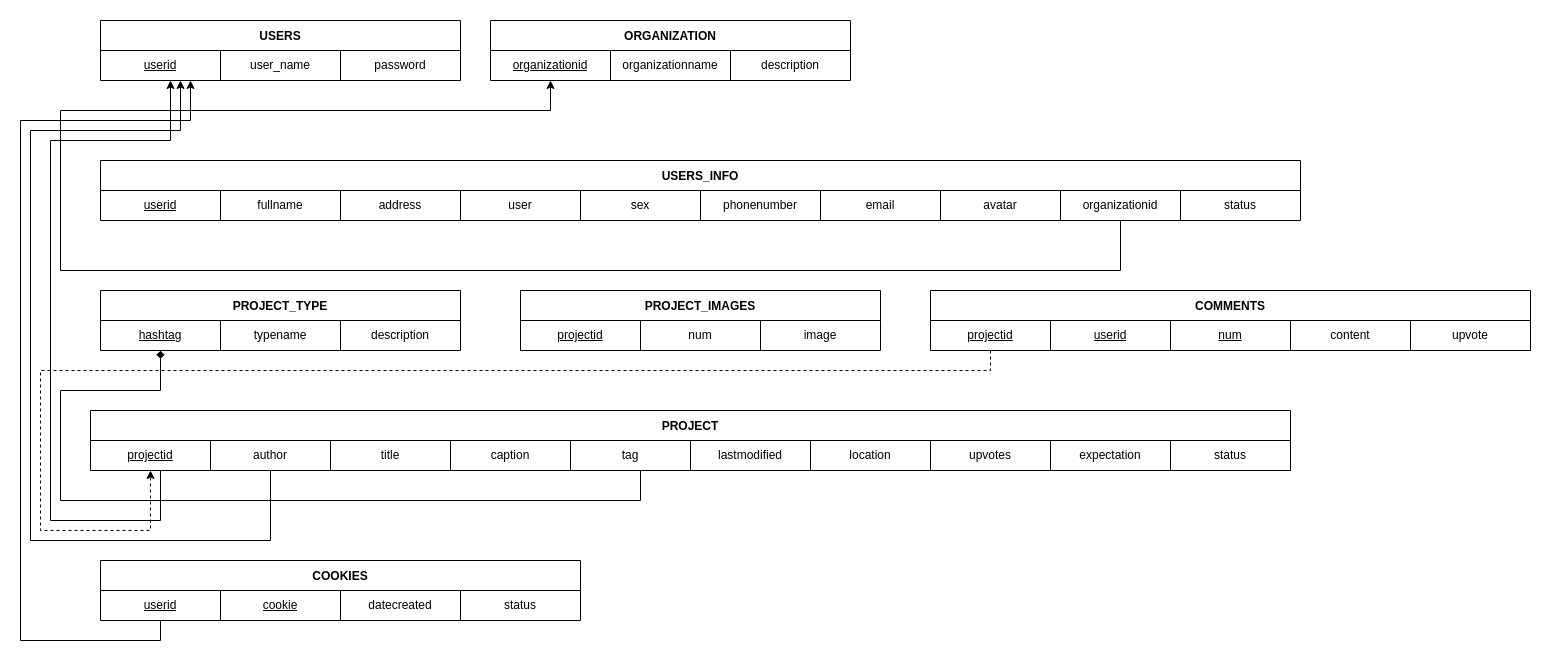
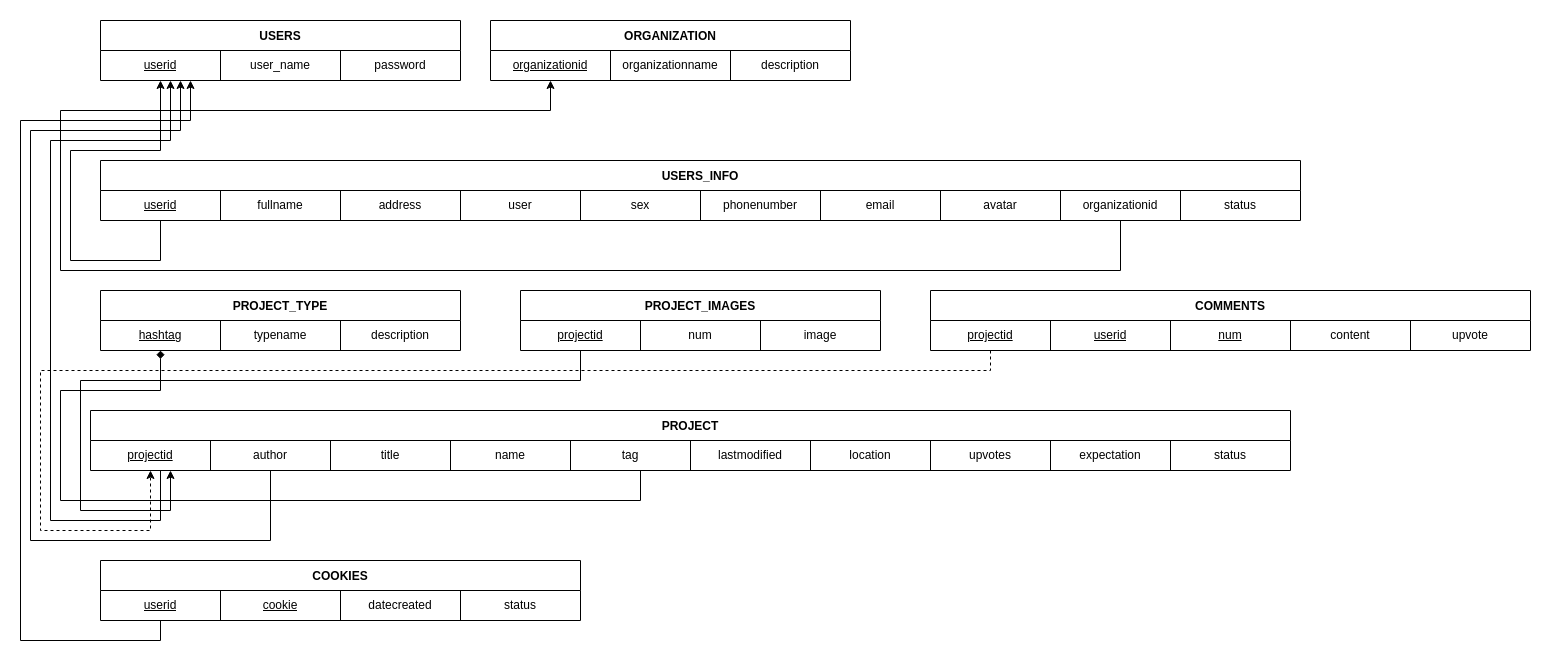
  <mxCell id="0" />
  <mxCell id="1" parent="0" />
  <mxCell id="2" value="USERS" style="shape=table;startSize=30;container=1;collapsible=0;childLayout=tableLayout;fontStyle=1;align=center;" vertex="1" parent="1"><mxGeometry x="100" y="20" width="360" height="60" as="geometry" /></mxCell>
  <mxCell id="3" value="" style="shape=tableRow;horizontal=0;startSize=0;swimlaneHead=0;swimlaneBody=0;top=0;left=0;bottom=0;right=0;collapsible=0;dropTarget=0;fillColor=none;points=[[0,0.5],[1,0.5]];portConstraint=eastwest;" vertex="1" parent="2"><mxGeometry y="30" width="360" height="30" as="geometry" /></mxCell>
  <mxCell id="4" value="&lt;u&gt;userid&lt;/u&gt;" style="shape=partialRectangle;html=1;whiteSpace=wrap;connectable=0;fillColor=none;top=0;left=0;bottom=0;right=0;overflow=hidden;" vertex="1" parent="3"><mxGeometry width="120" height="30" as="geometry"><mxRectangle width="120" height="30" as="alternateBounds" /></mxGeometry></mxCell>
  <mxCell id="5" value="user_name" style="shape=partialRectangle;html=1;whiteSpace=wrap;connectable=0;fillColor=none;top=0;left=0;bottom=0;right=0;overflow=hidden;" vertex="1" parent="3"><mxGeometry x="120" width="120" height="30" as="geometry"><mxRectangle width="120" height="30" as="alternateBounds" /></mxGeometry></mxCell>
  <mxCell id="6" value="password" style="shape=partialRectangle;html=1;whiteSpace=wrap;connectable=0;fillColor=none;top=0;left=0;bottom=0;right=0;overflow=hidden;" vertex="1" parent="3"><mxGeometry x="240" width="120" height="30" as="geometry"><mxRectangle width="120" height="30" as="alternateBounds" /></mxGeometry></mxCell>
+ <mxCell id="7" style="edgeStyle=orthogonalEdgeStyle;rounded=0;orthogonalLoop=1;jettySize=auto;html=1;" edge="1" parent="1" source="8" target="2"><mxGeometry relative="1" as="geometry"><Array as="points"><mxPoint x="160" y="260" /><mxPoint x="70" y="260" /><mxPoint x="70" y="150" /><mxPoint x="160" y="150" /></Array></mxGeometry></mxCell>
  <mxCell id="8" value="USERS_INFO" style="shape=table;startSize=30;container=1;collapsible=0;childLayout=tableLayout;fontStyle=1;align=center;" vertex="1" parent="1"><mxGeometry x="100" y="160" width="1200" height="60" as="geometry" /></mxCell>
  <mxCell id="9" value="" style="shape=tableRow;horizontal=0;startSize=0;swimlaneHead=0;swimlaneBody=0;top=0;left=0;bottom=0;right=0;collapsible=0;dropTarget=0;fillColor=none;points=[[0,0.5],[1,0.5]];portConstraint=eastwest;" vertex="1" parent="8"><mxGeometry y="30" width="1200" height="30" as="geometry" /></mxCell>
  <mxCell id="10" value="&lt;u&gt;userid&lt;/u&gt;" style="shape=partialRectangle;html=1;whiteSpace=wrap;connectable=0;fillColor=none;top=0;left=0;bottom=0;right=0;overflow=hidden;" vertex="1" parent="9"><mxGeometry width="120" height="30" as="geometry"><mxRectangle width="120" height="30" as="alternateBounds" /></mxGeometry></mxCell>
  <mxCell id="11" value="fullname" style="shape=partialRectangle;html=1;whiteSpace=wrap;connectable=0;fillColor=none;top=0;left=0;bottom=0;right=0;overflow=hidden;" vertex="1" parent="9"><mxGeometry x="120" width="120" height="30" as="geometry"><mxRectangle width="120" height="30" as="alternateBounds" /></mxGeometry></mxCell>
  <mxCell id="12" value="address" style="shape=partialRectangle;html=1;whiteSpace=wrap;connectable=0;fillColor=none;top=0;left=0;bottom=0;right=0;overflow=hidden;" vertex="1" parent="9"><mxGeometry x="240" width="120" height="30" as="geometry"><mxRectangle width="120" height="30" as="alternateBounds" /></mxGeometry></mxCell>
  <mxCell id="13" value="user" style="shape=partialRectangle;html=1;whiteSpace=wrap;connectable=0;fillColor=none;top=0;left=0;bottom=0;right=0;overflow=hidden;" vertex="1" parent="9"><mxGeometry x="360" width="120" height="30" as="geometry"><mxRectangle width="120" height="30" as="alternateBounds" /></mxGeometry></mxCell>
  <mxCell id="14" value="sex" style="shape=partialRectangle;html=1;whiteSpace=wrap;connectable=0;fillColor=none;top=0;left=0;bottom=0;right=0;overflow=hidden;" vertex="1" parent="9"><mxGeometry x="480" width="120" height="30" as="geometry"><mxRectangle width="120" height="30" as="alternateBounds" /></mxGeometry></mxCell>
  <mxCell id="15" value="phonenumber" style="shape=partialRectangle;html=1;whiteSpace=wrap;connectable=0;fillColor=none;top=0;left=0;bottom=0;right=0;overflow=hidden;" vertex="1" parent="9"><mxGeometry x="600" width="120" height="30" as="geometry"><mxRectangle width="120" height="30" as="alternateBounds" /></mxGeometry></mxCell>
  <mxCell id="16" value="email" style="shape=partialRectangle;html=1;whiteSpace=wrap;connectable=0;fillColor=none;top=0;left=0;bottom=0;right=0;overflow=hidden;" vertex="1" parent="9"><mxGeometry x="720" width="120" height="30" as="geometry"><mxRectangle width="120" height="30" as="alternateBounds" /></mxGeometry></mxCell>
  <mxCell id="17" value="avatar" style="shape=partialRectangle;html=1;whiteSpace=wrap;connectable=0;fillColor=none;top=0;left=0;bottom=0;right=0;overflow=hidden;" vertex="1" parent="9"><mxGeometry x="840" width="120" height="30" as="geometry"><mxRectangle width="120" height="30" as="alternateBounds" /></mxGeometry></mxCell>
  <mxCell id="18" value="organizationid" style="shape=partialRectangle;html=1;whiteSpace=wrap;connectable=0;fillColor=none;top=0;left=0;bottom=0;right=0;overflow=hidden;" vertex="1" parent="9"><mxGeometry x="960" width="120" height="30" as="geometry"><mxRectangle width="120" height="30" as="alternateBounds" /></mxGeometry></mxCell>
  <mxCell id="19" value="status" style="shape=partialRectangle;html=1;whiteSpace=wrap;connectable=0;fillColor=none;top=0;left=0;bottom=0;right=0;overflow=hidden;" vertex="1" parent="9"><mxGeometry x="1080" width="120" height="30" as="geometry"><mxRectangle width="120" height="30" as="alternateBounds" /></mxGeometry></mxCell>
  <mxCell id="20" value="ORGANIZATION" style="shape=table;startSize=30;container=1;collapsible=0;childLayout=tableLayout;fontStyle=1;align=center;" vertex="1" parent="1"><mxGeometry x="490" y="20" width="360" height="60" as="geometry" /></mxCell>
  <mxCell id="21" value="" style="shape=tableRow;horizontal=0;startSize=0;swimlaneHead=0;swimlaneBody=0;top=0;left=0;bottom=0;right=0;collapsible=0;dropTarget=0;fillColor=none;points=[[0,0.5],[1,0.5]];portConstraint=eastwest;" vertex="1" parent="20"><mxGeometry y="30" width="360" height="30" as="geometry" /></mxCell>
  <mxCell id="22" value="&lt;u&gt;organizationid&lt;/u&gt;" style="shape=partialRectangle;html=1;whiteSpace=wrap;connectable=0;fillColor=none;top=0;left=0;bottom=0;right=0;overflow=hidden;" vertex="1" parent="21"><mxGeometry width="120" height="30" as="geometry"><mxRectangle width="120" height="30" as="alternateBounds" /></mxGeometry></mxCell>
  <mxCell id="23" value="organizationname" style="shape=partialRectangle;html=1;whiteSpace=wrap;connectable=0;fillColor=none;top=0;left=0;bottom=0;right=0;overflow=hidden;" vertex="1" parent="21"><mxGeometry x="120" width="120" height="30" as="geometry"><mxRectangle width="120" height="30" as="alternateBounds" /></mxGeometry></mxCell>
  <mxCell id="24" value="description" style="shape=partialRectangle;html=1;whiteSpace=wrap;connectable=0;fillColor=none;top=0;left=0;bottom=0;right=0;overflow=hidden;" vertex="1" parent="21"><mxGeometry x="240" width="120" height="30" as="geometry"><mxRectangle width="120" height="30" as="alternateBounds" /></mxGeometry></mxCell>
  <mxCell id="25" style="edgeStyle=orthogonalEdgeStyle;rounded=0;orthogonalLoop=1;jettySize=auto;html=1;" edge="1" parent="1" source="8" target="20"><mxGeometry relative="1" as="geometry"><mxPoint x="170" y="230" as="sourcePoint" /><mxPoint x="170" y="90" as="targetPoint" /><Array as="points"><mxPoint x="1120" y="270" /><mxPoint x="60" y="270" /><mxPoint x="60" y="110" /><mxPoint x="550" y="110" /></Array></mxGeometry></mxCell>
  <mxCell id="26" value="PROJECT_TYPE" style="shape=table;startSize=30;container=1;collapsible=0;childLayout=tableLayout;fontStyle=1;align=center;" vertex="1" parent="1"><mxGeometry x="100" y="290" width="360" height="60" as="geometry" /></mxCell>
  <mxCell id="27" value="" style="shape=tableRow;horizontal=0;startSize=0;swimlaneHead=0;swimlaneBody=0;top=0;left=0;bottom=0;right=0;collapsible=0;dropTarget=0;fillColor=none;points=[[0,0.5],[1,0.5]];portConstraint=eastwest;" vertex="1" parent="26"><mxGeometry y="30" width="360" height="30" as="geometry" /></mxCell>
  <mxCell id="28" value="&lt;u&gt;hashtag&lt;/u&gt;" style="shape=partialRectangle;html=1;whiteSpace=wrap;connectable=0;fillColor=none;top=0;left=0;bottom=0;right=0;overflow=hidden;" vertex="1" parent="27"><mxGeometry width="120" height="30" as="geometry"><mxRectangle width="120" height="30" as="alternateBounds" /></mxGeometry></mxCell>
  <mxCell id="29" value="typename" style="shape=partialRectangle;html=1;whiteSpace=wrap;connectable=0;fillColor=none;top=0;left=0;bottom=0;right=0;overflow=hidden;" vertex="1" parent="27"><mxGeometry x="120" width="120" height="30" as="geometry"><mxRectangle width="120" height="30" as="alternateBounds" /></mxGeometry></mxCell>
  <mxCell id="30" value="description" style="shape=partialRectangle;html=1;whiteSpace=wrap;connectable=0;fillColor=none;top=0;left=0;bottom=0;right=0;overflow=hidden;" vertex="1" parent="27"><mxGeometry x="240" width="120" height="30" as="geometry"><mxRectangle width="120" height="30" as="alternateBounds" /></mxGeometry></mxCell>
  <mxCell id="31" style="edgeStyle=orthogonalEdgeStyle;rounded=0;orthogonalLoop=1;jettySize=auto;html=1;" edge="1" parent="1" source="32" target="2"><mxGeometry relative="1" as="geometry"><Array as="points"><mxPoint x="160" y="520" /><mxPoint x="50" y="520" /><mxPoint x="50" y="140" /><mxPoint x="170" y="140" /></Array></mxGeometry></mxCell>
  <mxCell id="32" value="PROJECT" style="shape=table;startSize=30;container=1;collapsible=0;childLayout=tableLayout;fontStyle=1;align=center;" vertex="1" parent="1"><mxGeometry x="90" y="410" width="1200" height="60" as="geometry" /></mxCell>
  <mxCell id="33" value="" style="shape=tableRow;horizontal=0;startSize=0;swimlaneHead=0;swimlaneBody=0;top=0;left=0;bottom=0;right=0;collapsible=0;dropTarget=0;fillColor=none;points=[[0,0.5],[1,0.5]];portConstraint=eastwest;" vertex="1" parent="32"><mxGeometry y="30" width="1200" height="30" as="geometry" /></mxCell>
  <mxCell id="34" value="&lt;u&gt;projectid&lt;/u&gt;" style="shape=partialRectangle;html=1;whiteSpace=wrap;connectable=0;fillColor=none;top=0;left=0;bottom=0;right=0;overflow=hidden;" vertex="1" parent="33"><mxGeometry width="120" height="30" as="geometry"><mxRectangle width="120" height="30" as="alternateBounds" /></mxGeometry></mxCell>
  <mxCell id="35" value="author" style="shape=partialRectangle;html=1;whiteSpace=wrap;connectable=0;fillColor=none;top=0;left=0;bottom=0;right=0;overflow=hidden;" vertex="1" parent="33"><mxGeometry x="120" width="120" height="30" as="geometry"><mxRectangle width="120" height="30" as="alternateBounds" /></mxGeometry></mxCell>
  <mxCell id="36" value="title" style="shape=partialRectangle;html=1;whiteSpace=wrap;connectable=0;fillColor=none;top=0;left=0;bottom=0;right=0;overflow=hidden;" vertex="1" parent="33"><mxGeometry x="240" width="120" height="30" as="geometry"><mxRectangle width="120" height="30" as="alternateBounds" /></mxGeometry></mxCell>
- <mxCell id="37" value="caption" style="shape=partialRectangle;html=1;whiteSpace=wrap;connectable=0;fillColor=none;top=0;left=0;bottom=0;right=0;overflow=hidden;" vertex="1" parent="33"><mxGeometry x="360" width="120" height="30" as="geometry"><mxRectangle width="120" height="30" as="alternateBounds" /></mxGeometry></mxCell>
+ <mxCell id="37" value="name" style="shape=partialRectangle;html=1;whiteSpace=wrap;connectable=0;fillColor=none;top=0;left=0;bottom=0;right=0;overflow=hidden;" vertex="1" parent="33"><mxGeometry x="360" width="120" height="30" as="geometry"><mxRectangle width="120" height="30" as="alternateBounds" /></mxGeometry></mxCell>
  <mxCell id="38" value="tag" style="shape=partialRectangle;html=1;whiteSpace=wrap;connectable=0;fillColor=none;top=0;left=0;bottom=0;right=0;overflow=hidden;" vertex="1" parent="33"><mxGeometry x="480" width="120" height="30" as="geometry"><mxRectangle width="120" height="30" as="alternateBounds" /></mxGeometry></mxCell>
  <mxCell id="39" value="lastmodified" style="shape=partialRectangle;html=1;whiteSpace=wrap;connectable=0;fillColor=none;top=0;left=0;bottom=0;right=0;overflow=hidden;" vertex="1" parent="33"><mxGeometry x="600" width="120" height="30" as="geometry"><mxRectangle width="120" height="30" as="alternateBounds" /></mxGeometry></mxCell>
  <mxCell id="40" value="location" style="shape=partialRectangle;html=1;whiteSpace=wrap;connectable=0;fillColor=none;top=0;left=0;bottom=0;right=0;overflow=hidden;" vertex="1" parent="33"><mxGeometry x="720" width="120" height="30" as="geometry"><mxRectangle width="120" height="30" as="alternateBounds" /></mxGeometry></mxCell>
  <mxCell id="41" value="upvotes" style="shape=partialRectangle;html=1;whiteSpace=wrap;connectable=0;fillColor=none;top=0;left=0;bottom=0;right=0;overflow=hidden;" vertex="1" parent="33"><mxGeometry x="840" width="120" height="30" as="geometry"><mxRectangle width="120" height="30" as="alternateBounds" /></mxGeometry></mxCell>
  <mxCell id="42" value="expectation" style="shape=partialRectangle;html=1;whiteSpace=wrap;connectable=0;fillColor=none;top=0;left=0;bottom=0;right=0;overflow=hidden;" vertex="1" parent="33"><mxGeometry x="960" width="120" height="30" as="geometry"><mxRectangle width="120" height="30" as="alternateBounds" /></mxGeometry></mxCell>
  <mxCell id="43" value="status" style="shape=partialRectangle;html=1;whiteSpace=wrap;connectable=0;fillColor=none;top=0;left=0;bottom=0;right=0;overflow=hidden;" vertex="1" parent="33"><mxGeometry x="1080" width="120" height="30" as="geometry"><mxRectangle width="120" height="30" as="alternateBounds" /></mxGeometry></mxCell>
  <mxCell id="44" style="edgeStyle=orthogonalEdgeStyle;rounded=0;orthogonalLoop=1;jettySize=auto;html=1;endArrow=diamond;" edge="1" parent="1" source="32" target="26"><mxGeometry relative="1" as="geometry"><mxPoint x="170.034" y="570" as="sourcePoint" /><mxPoint x="180.034" y="90" as="targetPoint" /><Array as="points"><mxPoint x="640" y="500" /><mxPoint x="60" y="500" /><mxPoint x="60" y="390" /><mxPoint x="160" y="390" /></Array></mxGeometry></mxCell>
+ <mxCell id="45" style="edgeStyle=orthogonalEdgeStyle;rounded=0;orthogonalLoop=1;jettySize=auto;html=1;" edge="1" parent="1" source="46" target="32"><mxGeometry relative="1" as="geometry"><Array as="points"><mxPoint x="580" y="380" /><mxPoint x="80" y="380" /><mxPoint x="80" y="510" /><mxPoint x="170" y="510" /></Array></mxGeometry></mxCell>
  <mxCell id="46" value="PROJECT_IMAGES" style="shape=table;startSize=30;container=1;collapsible=0;childLayout=tableLayout;fontStyle=1;align=center;" vertex="1" parent="1"><mxGeometry x="520" y="290" width="360" height="60" as="geometry" /></mxCell>
  <mxCell id="47" value="" style="shape=tableRow;horizontal=0;startSize=0;swimlaneHead=0;swimlaneBody=0;top=0;left=0;bottom=0;right=0;collapsible=0;dropTarget=0;fillColor=none;points=[[0,0.5],[1,0.5]];portConstraint=eastwest;" vertex="1" parent="46"><mxGeometry y="30" width="360" height="30" as="geometry" /></mxCell>
  <mxCell id="48" value="&lt;u&gt;projectid&lt;/u&gt;" style="shape=partialRectangle;html=1;whiteSpace=wrap;connectable=0;fillColor=none;top=0;left=0;bottom=0;right=0;overflow=hidden;" vertex="1" parent="47"><mxGeometry width="120" height="30" as="geometry"><mxRectangle width="120" height="30" as="alternateBounds" /></mxGeometry></mxCell>
  <mxCell id="49" value="num" style="shape=partialRectangle;html=1;whiteSpace=wrap;connectable=0;fillColor=none;top=0;left=0;bottom=0;right=0;overflow=hidden;" vertex="1" parent="47"><mxGeometry x="120" width="120" height="30" as="geometry"><mxRectangle width="120" height="30" as="alternateBounds" /></mxGeometry></mxCell>
  <mxCell id="50" value="image" style="shape=partialRectangle;html=1;whiteSpace=wrap;connectable=0;fillColor=none;top=0;left=0;bottom=0;right=0;overflow=hidden;" vertex="1" parent="47"><mxGeometry x="240" width="120" height="30" as="geometry"><mxRectangle width="120" height="30" as="alternateBounds" /></mxGeometry></mxCell>
  <mxCell id="51" value="COMMENTS" style="shape=table;startSize=30;container=1;collapsible=0;childLayout=tableLayout;fontStyle=1;align=center;" vertex="1" parent="1"><mxGeometry x="930" y="290" width="600" height="60" as="geometry" /></mxCell>
  <mxCell id="52" value="" style="shape=tableRow;horizontal=0;startSize=0;swimlaneHead=0;swimlaneBody=0;top=0;left=0;bottom=0;right=0;collapsible=0;dropTarget=0;fillColor=none;points=[[0,0.5],[1,0.5]];portConstraint=eastwest;" vertex="1" parent="51"><mxGeometry y="30" width="600" height="30" as="geometry" /></mxCell>
  <mxCell id="53" value="&lt;u&gt;projectid&lt;/u&gt;" style="shape=partialRectangle;html=1;whiteSpace=wrap;connectable=0;fillColor=none;top=0;left=0;bottom=0;right=0;overflow=hidden;" vertex="1" parent="52"><mxGeometry width="120" height="30" as="geometry"><mxRectangle width="120" height="30" as="alternateBounds" /></mxGeometry></mxCell>
  <mxCell id="54" value="&lt;u&gt;userid&lt;/u&gt;" style="shape=partialRectangle;html=1;whiteSpace=wrap;connectable=0;fillColor=none;top=0;left=0;bottom=0;right=0;overflow=hidden;" vertex="1" parent="52"><mxGeometry x="120" width="120" height="30" as="geometry"><mxRectangle width="120" height="30" as="alternateBounds" /></mxGeometry></mxCell>
  <mxCell id="55" value="&lt;u&gt;num&lt;/u&gt;" style="shape=partialRectangle;html=1;whiteSpace=wrap;connectable=0;fillColor=none;top=0;left=0;bottom=0;right=0;overflow=hidden;" vertex="1" parent="52"><mxGeometry x="240" width="120" height="30" as="geometry"><mxRectangle width="120" height="30" as="alternateBounds" /></mxGeometry></mxCell>
  <mxCell id="56" value="content" style="shape=partialRectangle;html=1;whiteSpace=wrap;connectable=0;fillColor=none;top=0;left=0;bottom=0;right=0;overflow=hidden;" vertex="1" parent="52"><mxGeometry x="360" width="120" height="30" as="geometry"><mxRectangle width="120" height="30" as="alternateBounds" /></mxGeometry></mxCell>
  <mxCell id="57" value="upvote" style="shape=partialRectangle;html=1;whiteSpace=wrap;connectable=0;fillColor=none;top=0;left=0;bottom=0;right=0;overflow=hidden;" vertex="1" parent="52"><mxGeometry x="480" width="120" height="30" as="geometry"><mxRectangle width="120" height="30" as="alternateBounds" /></mxGeometry></mxCell>
  <mxCell id="58" style="edgeStyle=orthogonalEdgeStyle;rounded=0;orthogonalLoop=1;jettySize=auto;html=1;dashed=1;" edge="1" parent="1" source="51" target="32"><mxGeometry relative="1" as="geometry"><mxPoint x="590" y="360" as="sourcePoint" /><mxPoint x="180" y="480" as="targetPoint" /><Array as="points"><mxPoint x="990" y="370" /><mxPoint x="40" y="370" /><mxPoint x="40" y="530" /><mxPoint x="150" y="530" /></Array></mxGeometry></mxCell>
  <mxCell id="59" style="edgeStyle=orthogonalEdgeStyle;rounded=0;orthogonalLoop=1;jettySize=auto;html=1;" edge="1" parent="1" source="60" target="2"><mxGeometry relative="1" as="geometry"><Array as="points"><mxPoint x="160" y="640" /><mxPoint x="20" y="640" /><mxPoint x="20" y="120" /><mxPoint x="190" y="120" /></Array></mxGeometry></mxCell>
  <mxCell id="60" value="COOKIES" style="shape=table;startSize=30;container=1;collapsible=0;childLayout=tableLayout;fontStyle=1;align=center;" vertex="1" parent="1"><mxGeometry x="100" y="560" width="480" height="60" as="geometry" /></mxCell>
  <mxCell id="61" value="" style="shape=tableRow;horizontal=0;startSize=0;swimlaneHead=0;swimlaneBody=0;top=0;left=0;bottom=0;right=0;collapsible=0;dropTarget=0;fillColor=none;points=[[0,0.5],[1,0.5]];portConstraint=eastwest;" vertex="1" parent="60"><mxGeometry y="30" width="480" height="30" as="geometry" /></mxCell>
  <mxCell id="62" value="&lt;u&gt;userid&lt;/u&gt;" style="shape=partialRectangle;html=1;whiteSpace=wrap;connectable=0;fillColor=none;top=0;left=0;bottom=0;right=0;overflow=hidden;" vertex="1" parent="61"><mxGeometry width="120" height="30" as="geometry"><mxRectangle width="120" height="30" as="alternateBounds" /></mxGeometry></mxCell>
  <mxCell id="63" value="&lt;u&gt;cookie&lt;/u&gt;" style="shape=partialRectangle;html=1;whiteSpace=wrap;connectable=0;fillColor=none;top=0;left=0;bottom=0;right=0;overflow=hidden;" vertex="1" parent="61"><mxGeometry x="120" width="120" height="30" as="geometry"><mxRectangle width="120" height="30" as="alternateBounds" /></mxGeometry></mxCell>
  <mxCell id="64" value="datecreated" style="shape=partialRectangle;html=1;whiteSpace=wrap;connectable=0;fillColor=none;top=0;left=0;bottom=0;right=0;overflow=hidden;" vertex="1" parent="61"><mxGeometry x="240" width="120" height="30" as="geometry"><mxRectangle width="120" height="30" as="alternateBounds" /></mxGeometry></mxCell>
  <mxCell id="65" value="status" style="shape=partialRectangle;html=1;whiteSpace=wrap;connectable=0;fillColor=none;top=0;left=0;bottom=0;right=0;overflow=hidden;" vertex="1" parent="61"><mxGeometry x="360" width="120" height="30" as="geometry"><mxRectangle width="120" height="30" as="alternateBounds" /></mxGeometry></mxCell>
  <mxCell id="66" style="edgeStyle=orthogonalEdgeStyle;rounded=0;orthogonalLoop=1;jettySize=auto;html=1;" edge="1" parent="1" source="32" target="2"><mxGeometry relative="1" as="geometry"><mxPoint x="650" y="480" as="sourcePoint" /><mxPoint x="170" y="360" as="targetPoint" /><Array as="points"><mxPoint x="270" y="540" /><mxPoint x="30" y="540" /><mxPoint x="30" y="130" /><mxPoint x="180" y="130" /></Array></mxGeometry></mxCell>
